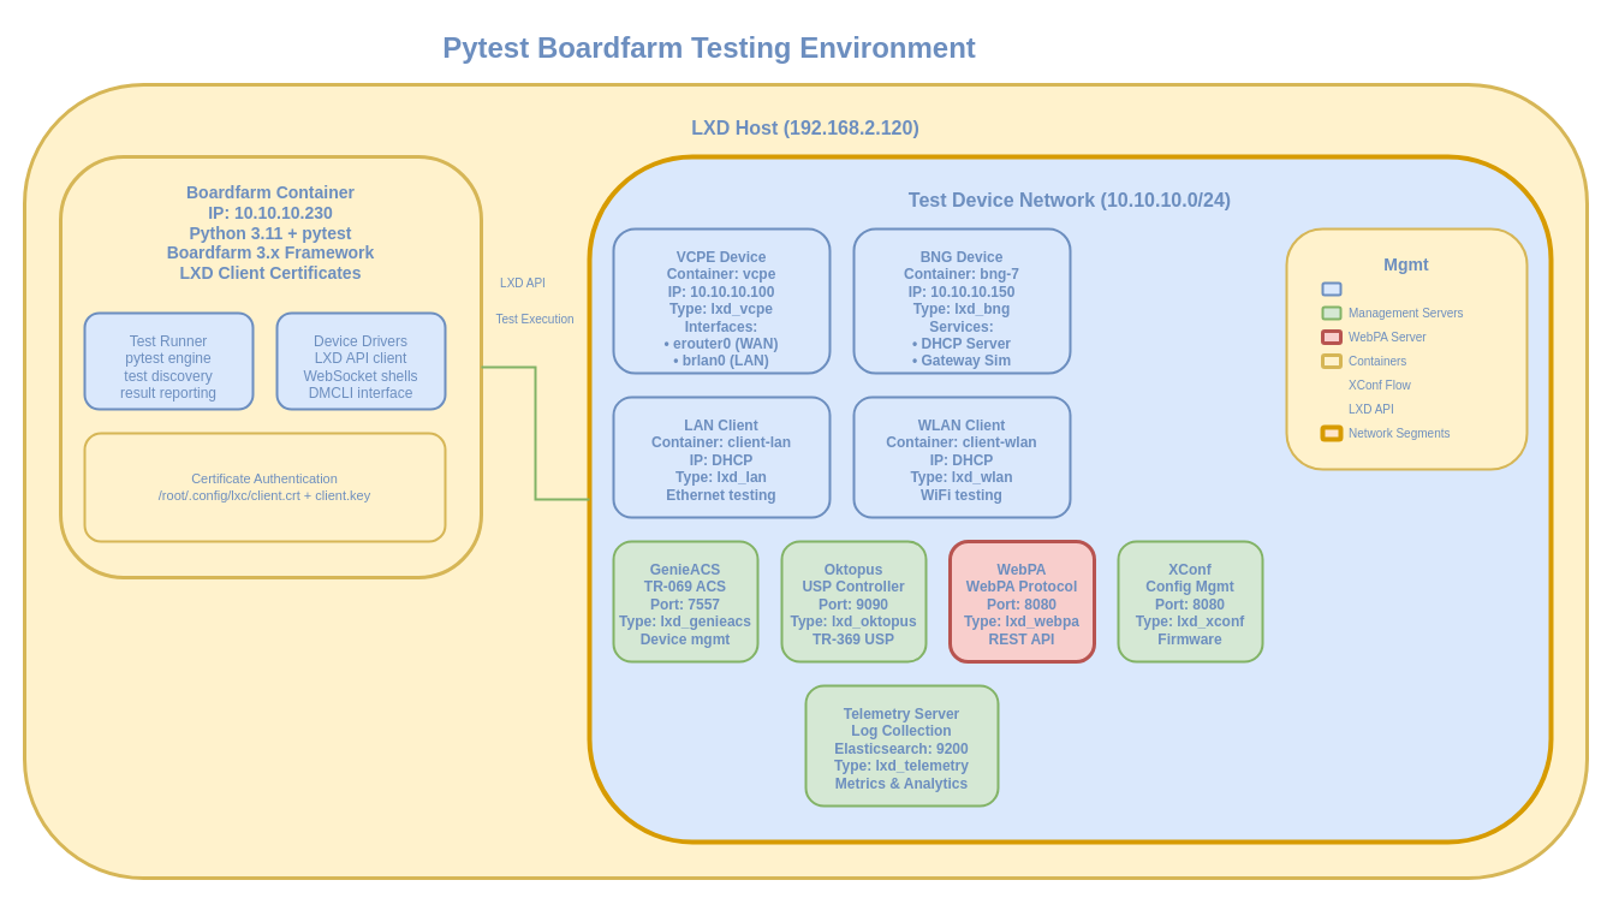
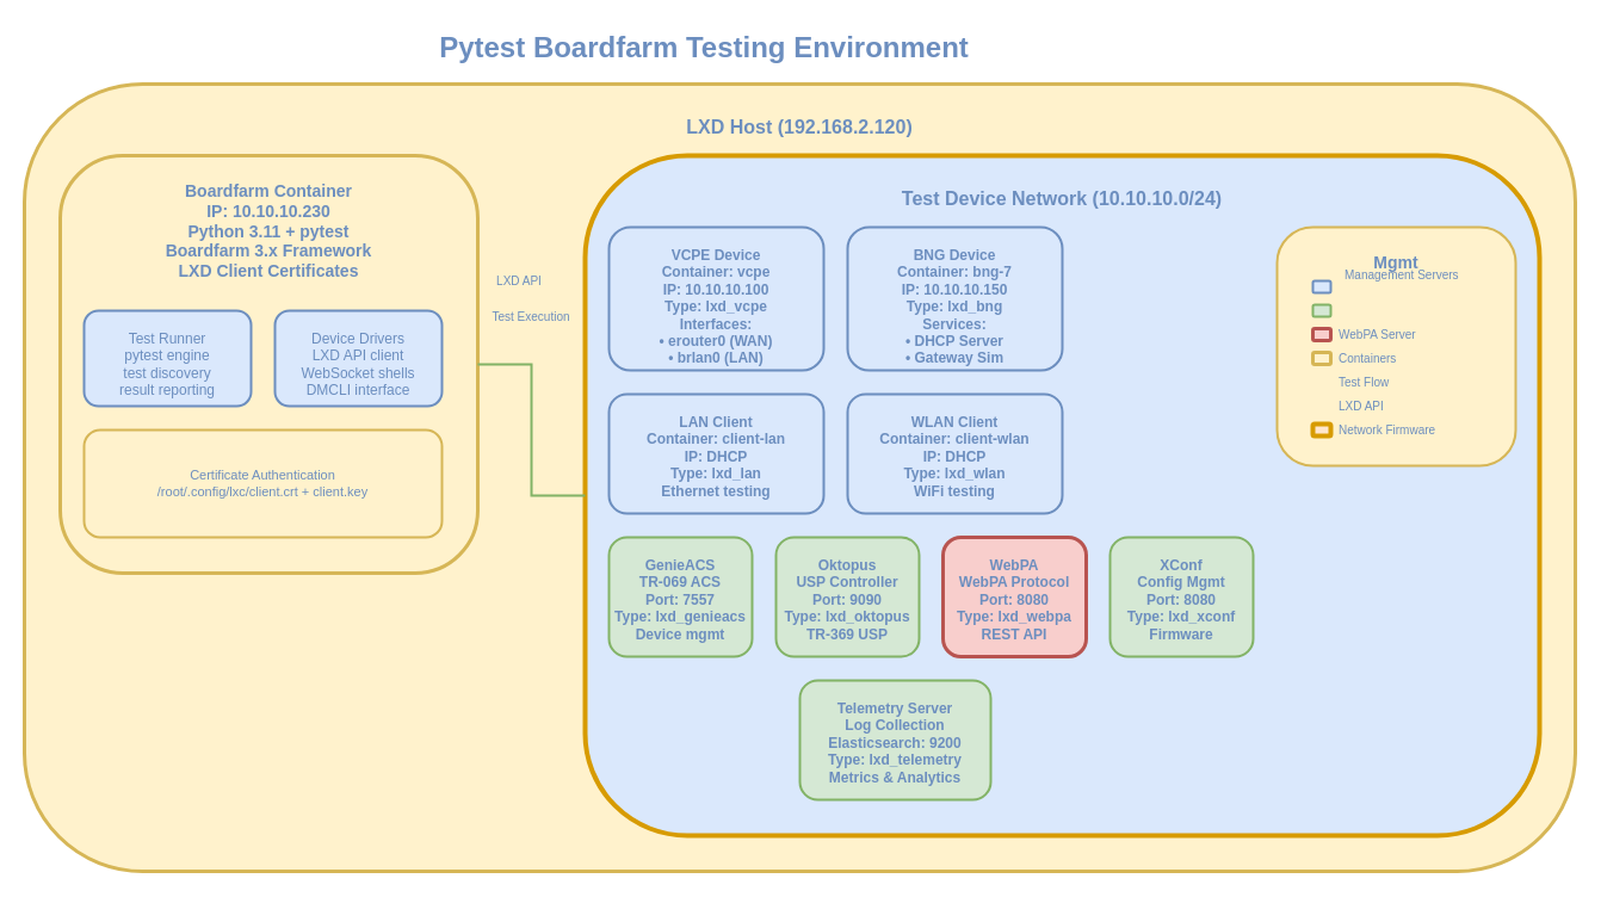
  <mxCell id="0" />
  <mxCell id="1" parent="0" />
  <mxCell id="2" value="Pytest Boardfarm Testing Environment" style="text;html=1;strokeColor=none;fillColor=none;align=center;verticalAlign=middle;whiteSpace=wrap;rounded=0;fontStyle=1;fontSize=24;fontColor=#6c8ebf;" parent="1" vertex="1"><mxGeometry x="325" y="20" width="530" height="40" as="geometry" /></mxCell>
  <mxCell id="3" value="LXD Host (192.168.2.120)" style="rounded=1;whiteSpace=wrap;html=1;fillColor=#fff2cc;strokeColor=#d6b656;strokeWidth=3;fontSize=16;fontStyle=1;fontColor=#6c8ebf;verticalAlign=top;spacingTop=20;" parent="1" vertex="1"><mxGeometry x="20" y="70" width="1300" height="660" as="geometry" /></mxCell>
  <mxCell id="4" value="Boardfarm Container&lt;br&gt;IP: 10.10.10.230&lt;br&gt;Python 3.11 + pytest&lt;br&gt;Boardfarm 3.x Framework&lt;br&gt;LXD Client Certificates" style="rounded=1;whiteSpace=wrap;html=1;fillColor=#fff2cc;strokeColor=#d6b656;strokeWidth=3;fontSize=14;fontStyle=1;fontColor=#6c8ebf;verticalAlign=top;spacingTop=15;" parent="1" vertex="1"><mxGeometry x="50" y="130" width="350" height="350" as="geometry" /></mxCell>
  <mxCell id="5" value="Test Runner&#10;pytest engine&#10;test discovery&#10;result reporting" style="rounded=1;whiteSpace=wrap;html=1;fillColor=#dae8fc;strokeColor=#6c8ebf;strokeWidth=2;fontSize=12;fontColor=#6c8ebf;verticalAlign=top;spacingTop=10;" parent="1" vertex="1"><mxGeometry x="70" y="260" width="140" height="80" as="geometry" /></mxCell>
  <mxCell id="6" value="Device Drivers&#10;LXD API client&#10;WebSocket shells&#10;DMCLI interface" style="rounded=1;whiteSpace=wrap;html=1;fillColor=#dae8fc;strokeColor=#6c8ebf;strokeWidth=2;fontSize=12;fontColor=#6c8ebf;verticalAlign=top;spacingTop=10;" parent="1" vertex="1"><mxGeometry x="230" y="260" width="140" height="80" as="geometry" /></mxCell>
  <mxCell id="7" value="Certificate Authentication&#10;/root/.config/lxc/client.crt + client.key" style="rounded=1;whiteSpace=wrap;html=1;fillColor=#fff2cc;strokeColor=#d6b656;strokeWidth=2;fontSize=11;fontColor=#6c8ebf;verticalAlign=middle;" parent="1" vertex="1"><mxGeometry x="70" y="360" width="300" height="90" as="geometry" /></mxCell>
  <mxCell id="8" value="Test Device Network (10.10.10.0/24)" style="rounded=1;whiteSpace=wrap;html=1;fillColor=#dae8fc;strokeColor=#d79b00;strokeWidth=4;fontSize=16;fontStyle=1;fontColor=#6c8ebf;verticalAlign=top;spacingTop=20;" parent="1" vertex="1"><mxGeometry x="490" y="130" width="800" height="570" as="geometry" /></mxCell>
  <mxCell id="9" value="VCPE Device&#10;Container: vcpe&#10;IP: 10.10.10.100&#10;Type: lxd_vcpe&#10;Interfaces:&#10;• erouter0 (WAN)&#10;• brlan0 (LAN)" style="rounded=1;whiteSpace=wrap;html=1;fillColor=#dae8fc;strokeColor=#6c8ebf;strokeWidth=2;fontSize=12;fontStyle=1;fontColor=#6c8ebf;verticalAlign=top;spacingTop=10;" parent="1" vertex="1"><mxGeometry x="510" y="190" width="180" height="120" as="geometry" /></mxCell>
  <mxCell id="10" value="BNG Device&#10;Container: bng-7&#10;IP: 10.10.10.150&#10;Type: lxd_bng&#10;Services:&#10;• DHCP Server&#10;• Gateway Sim" style="rounded=1;whiteSpace=wrap;html=1;fillColor=#dae8fc;strokeColor=#6c8ebf;strokeWidth=2;fontSize=12;fontStyle=1;fontColor=#6c8ebf;verticalAlign=top;spacingTop=10;" parent="1" vertex="1"><mxGeometry x="710" y="190" width="180" height="120" as="geometry" /></mxCell>
  <mxCell id="11" value="LAN Client&#10;Container: client-lan&#10;IP: DHCP&#10;Type: lxd_lan&#10;Ethernet testing" style="rounded=1;whiteSpace=wrap;html=1;fillColor=#dae8fc;strokeColor=#6c8ebf;strokeWidth=2;fontSize=12;fontStyle=1;fontColor=#6c8ebf;verticalAlign=top;spacingTop=10;" parent="1" vertex="1"><mxGeometry x="510" y="330" width="180" height="100" as="geometry" /></mxCell>
  <mxCell id="12" value="WLAN Client&#10;Container: client-wlan&#10;IP: DHCP&#10;Type: lxd_wlan&#10;WiFi testing" style="rounded=1;whiteSpace=wrap;html=1;fillColor=#dae8fc;strokeColor=#6c8ebf;strokeWidth=2;fontSize=12;fontStyle=1;fontColor=#6c8ebf;verticalAlign=top;spacingTop=10;" parent="1" vertex="1"><mxGeometry x="710" y="330" width="180" height="100" as="geometry" /></mxCell>
  <mxCell id="13" value="GenieACS&#10;TR-069 ACS&#10;Port: 7557&#10;Type: lxd_genieacs&#10;Device mgmt" style="rounded=1;whiteSpace=wrap;html=1;fillColor=#d5e8d4;strokeColor=#82b366;strokeWidth=2;fontSize=12;fontStyle=1;fontColor=#6c8ebf;verticalAlign=top;spacingTop=10;" parent="1" vertex="1"><mxGeometry x="510" y="450" width="120" height="100" as="geometry" /></mxCell>
  <mxCell id="14" value="Oktopus&#10;USP Controller&#10;Port: 9090&#10;Type: lxd_oktopus&#10;TR-369 USP" style="rounded=1;whiteSpace=wrap;html=1;fillColor=#d5e8d4;strokeColor=#82b366;strokeWidth=2;fontSize=12;fontStyle=1;fontColor=#6c8ebf;verticalAlign=top;spacingTop=10;" parent="1" vertex="1"><mxGeometry x="650" y="450" width="120" height="100" as="geometry" /></mxCell>
  <mxCell id="15" value="WebPA&#10;WebPA Protocol&#10;Port: 8080&#10;Type: lxd_webpa&#10;REST API" style="rounded=1;whiteSpace=wrap;html=1;fillColor=#f8cecc;strokeColor=#b85450;strokeWidth=3;fontSize=12;fontStyle=1;fontColor=#6c8ebf;verticalAlign=top;spacingTop=10;" parent="1" vertex="1"><mxGeometry x="790" y="450" width="120" height="100" as="geometry" /></mxCell>
  <mxCell id="16" value="XConf&#10;Config Mgmt&#10;Port: 8080&#10;Type: lxd_xconf&#10;Firmware" style="rounded=1;whiteSpace=wrap;html=1;fillColor=#d5e8d4;strokeColor=#82b366;strokeWidth=2;fontSize=12;fontStyle=1;fontColor=#6c8ebf;verticalAlign=top;spacingTop=10;" parent="1" vertex="1"><mxGeometry x="930" y="450" width="120" height="100" as="geometry" /></mxCell>
  <mxCell id="17" value="Telemetry Server&#10;Log Collection&#10;Elasticsearch: 9200&#10;Type: lxd_telemetry&#10;Metrics &amp; Analytics" style="rounded=1;whiteSpace=wrap;html=1;fillColor=#d5e8d4;strokeColor=#82b366;strokeWidth=2;fontSize=12;fontStyle=1;fontColor=#6c8ebf;verticalAlign=top;spacingTop=10;" parent="1" vertex="1"><mxGeometry x="670" y="570" width="160" height="100" as="geometry" /></mxCell>
  <mxCell id="18" style="edgeStyle=orthogonalEdgeStyle;rounded=0;orthogonalLoop=1;jettySize=auto;html=1;strokeColor=#82b366;strokeWidth=2;strokeDashArray=5 5;endArrow=none;" parent="1" source="4" target="8" edge="1"><mxGeometry relative="1" as="geometry"><Array as="points" /></mxGeometry></mxCell>
  <mxCell id="19" value="LXD API" style="text;html=1;strokeColor=none;fillColor=none;align=center;verticalAlign=middle;whiteSpace=wrap;rounded=0;fontSize=10;fontColor=#6c8ebf;" parent="1" vertex="1"><mxGeometry x="400" y="220" width="70" height="30" as="geometry" /></mxCell>
  <mxCell id="20" value="Test Execution" style="text;html=1;strokeColor=none;fillColor=none;align=center;verticalAlign=middle;whiteSpace=wrap;rounded=0;fontSize=10;fontColor=#6c8ebf;" parent="1" vertex="1"><mxGeometry x="400" y="255" width="90" height="20" as="geometry" /></mxCell>
  <mxCell id="21" value="Mgmt" style="rounded=1;whiteSpace=wrap;html=1;fillColor=#fff2cc;strokeColor=#d6b656;strokeWidth=2;fontSize=14;fontStyle=1;fontColor=#6c8ebf;verticalAlign=top;spacingTop=15;align=center;" parent="1" vertex="1"><mxGeometry x="1070" y="190" width="200" height="200" as="geometry" /></mxCell>
  <mxCell id="22" value="" style="rounded=1;whiteSpace=wrap;html=1;fillColor=#dae8fc;strokeColor=#6c8ebf;strokeWidth=2;" parent="1" vertex="1"><mxGeometry x="1100" y="235" width="15" height="10" as="geometry" /></mxCell>
  <mxCell id="23" value="" style="rounded=1;whiteSpace=wrap;html=1;fillColor=#d5e8d4;strokeColor=#82b366;strokeWidth=2;" parent="1" vertex="1"><mxGeometry x="1100" y="255" width="15" height="10" as="geometry" /></mxCell>
- <mxCell id="24" value="Management Servers" style="text;html=1;strokeColor=none;fillColor=none;align=left;verticalAlign=middle;whiteSpace=wrap;rounded=0;fontSize=10;fontColor=#6c8ebf;" parent="1" vertex="1"><mxGeometry x="1120" y="250" width="120" height="20" as="geometry" /></mxCell>
+ <mxCell id="24" value="Management Servers" style="text;html=1;strokeColor=none;fillColor=none;align=left;verticalAlign=middle;whiteSpace=wrap;rounded=0;fontSize=10;fontColor=#6c8ebf;" parent="1" vertex="1"><mxGeometry x="1125" y="220" width="120" height="20" as="geometry" /></mxCell>
  <mxCell id="25" value="" style="rounded=1;whiteSpace=wrap;html=1;fillColor=#f8cecc;strokeColor=#b85450;strokeWidth=3;" parent="1" vertex="1"><mxGeometry x="1100" y="275" width="15" height="10" as="geometry" /></mxCell>
  <mxCell id="26" value="WebPA Server" style="text;html=1;strokeColor=none;fillColor=none;align=left;verticalAlign=middle;whiteSpace=wrap;rounded=0;fontSize=10;fontColor=#6c8ebf;" parent="1" vertex="1"><mxGeometry x="1120" y="270" width="80" height="20" as="geometry" /></mxCell>
  <mxCell id="27" value="" style="rounded=1;whiteSpace=wrap;html=1;fillColor=#fff2cc;strokeColor=#d6b656;strokeWidth=3;" parent="1" vertex="1"><mxGeometry x="1100" y="295" width="15" height="10" as="geometry" /></mxCell>
  <mxCell id="28" value="Containers" style="text;html=1;strokeColor=none;fillColor=none;align=left;verticalAlign=middle;whiteSpace=wrap;rounded=0;fontSize=10;fontColor=#6c8ebf;" parent="1" vertex="1"><mxGeometry x="1120" y="290" width="80" height="20" as="geometry" /></mxCell>
  <mxCell id="29" style="edgeStyle=orthogonalEdgeStyle;rounded=0;orthogonalLoop=1;jettySize=auto;html=1;strokeColor=#6c8ebf;strokeWidth=2;" parent="1" edge="1"><mxGeometry x="1100" y="290" width="15" height="5" as="geometry" /><mxPoint x="1100" y="292" as="sourcePoint" /><mxPoint x="1115" y="292" as="targetPoint" /></mxCell>
- <mxCell id="30" value="XConf Flow" style="text;html=1;strokeColor=none;fillColor=none;align=left;verticalAlign=middle;whiteSpace=wrap;rounded=0;fontSize=10;fontColor=#6c8ebf;" parent="1" vertex="1"><mxGeometry x="1120" y="310" width="80" height="20" as="geometry" /></mxCell>
+ <mxCell id="30" value="Test Flow" style="text;html=1;strokeColor=none;fillColor=none;align=left;verticalAlign=middle;whiteSpace=wrap;rounded=0;fontSize=10;fontColor=#6c8ebf;" parent="1" vertex="1"><mxGeometry x="1120" y="310" width="80" height="20" as="geometry" /></mxCell>
  <mxCell id="31" style="edgeStyle=orthogonalEdgeStyle;rounded=0;orthogonalLoop=1;jettySize=auto;html=1;strokeColor=#82b366;strokeWidth=2;strokeDashArray=5 5;" parent="1" edge="1"><mxGeometry x="1100" y="310" width="15" height="5" as="geometry" /><mxPoint x="1100" y="312" as="sourcePoint" /><mxPoint x="1115" y="312" as="targetPoint" /></mxCell>
  <mxCell id="32" value="LXD API" style="text;html=1;strokeColor=none;fillColor=none;align=left;verticalAlign=middle;whiteSpace=wrap;rounded=0;fontSize=10;fontColor=#6c8ebf;" parent="1" vertex="1"><mxGeometry x="1120" y="330" width="80" height="20" as="geometry" /></mxCell>
  <mxCell id="33" value="" style="rounded=1;whiteSpace=wrap;html=1;fillColor=#ffe6cc;strokeColor=#d79b00;strokeWidth=4;" parent="1" vertex="1"><mxGeometry x="1100" y="355" width="15" height="10" as="geometry" /></mxCell>
- <mxCell id="34" value="Network Segments" style="text;html=1;strokeColor=none;fillColor=none;align=left;verticalAlign=middle;whiteSpace=wrap;rounded=0;fontSize=10;fontColor=#6c8ebf;" parent="1" vertex="1"><mxGeometry x="1120" y="350" width="100" height="20" as="geometry" /></mxCell>
+ <mxCell id="34" value="Network Firmware" style="text;html=1;strokeColor=none;fillColor=none;align=left;verticalAlign=middle;whiteSpace=wrap;rounded=0;fontSize=10;fontColor=#6c8ebf;" parent="1" vertex="1"><mxGeometry x="1120" y="350" width="100" height="20" as="geometry" /></mxCell>
